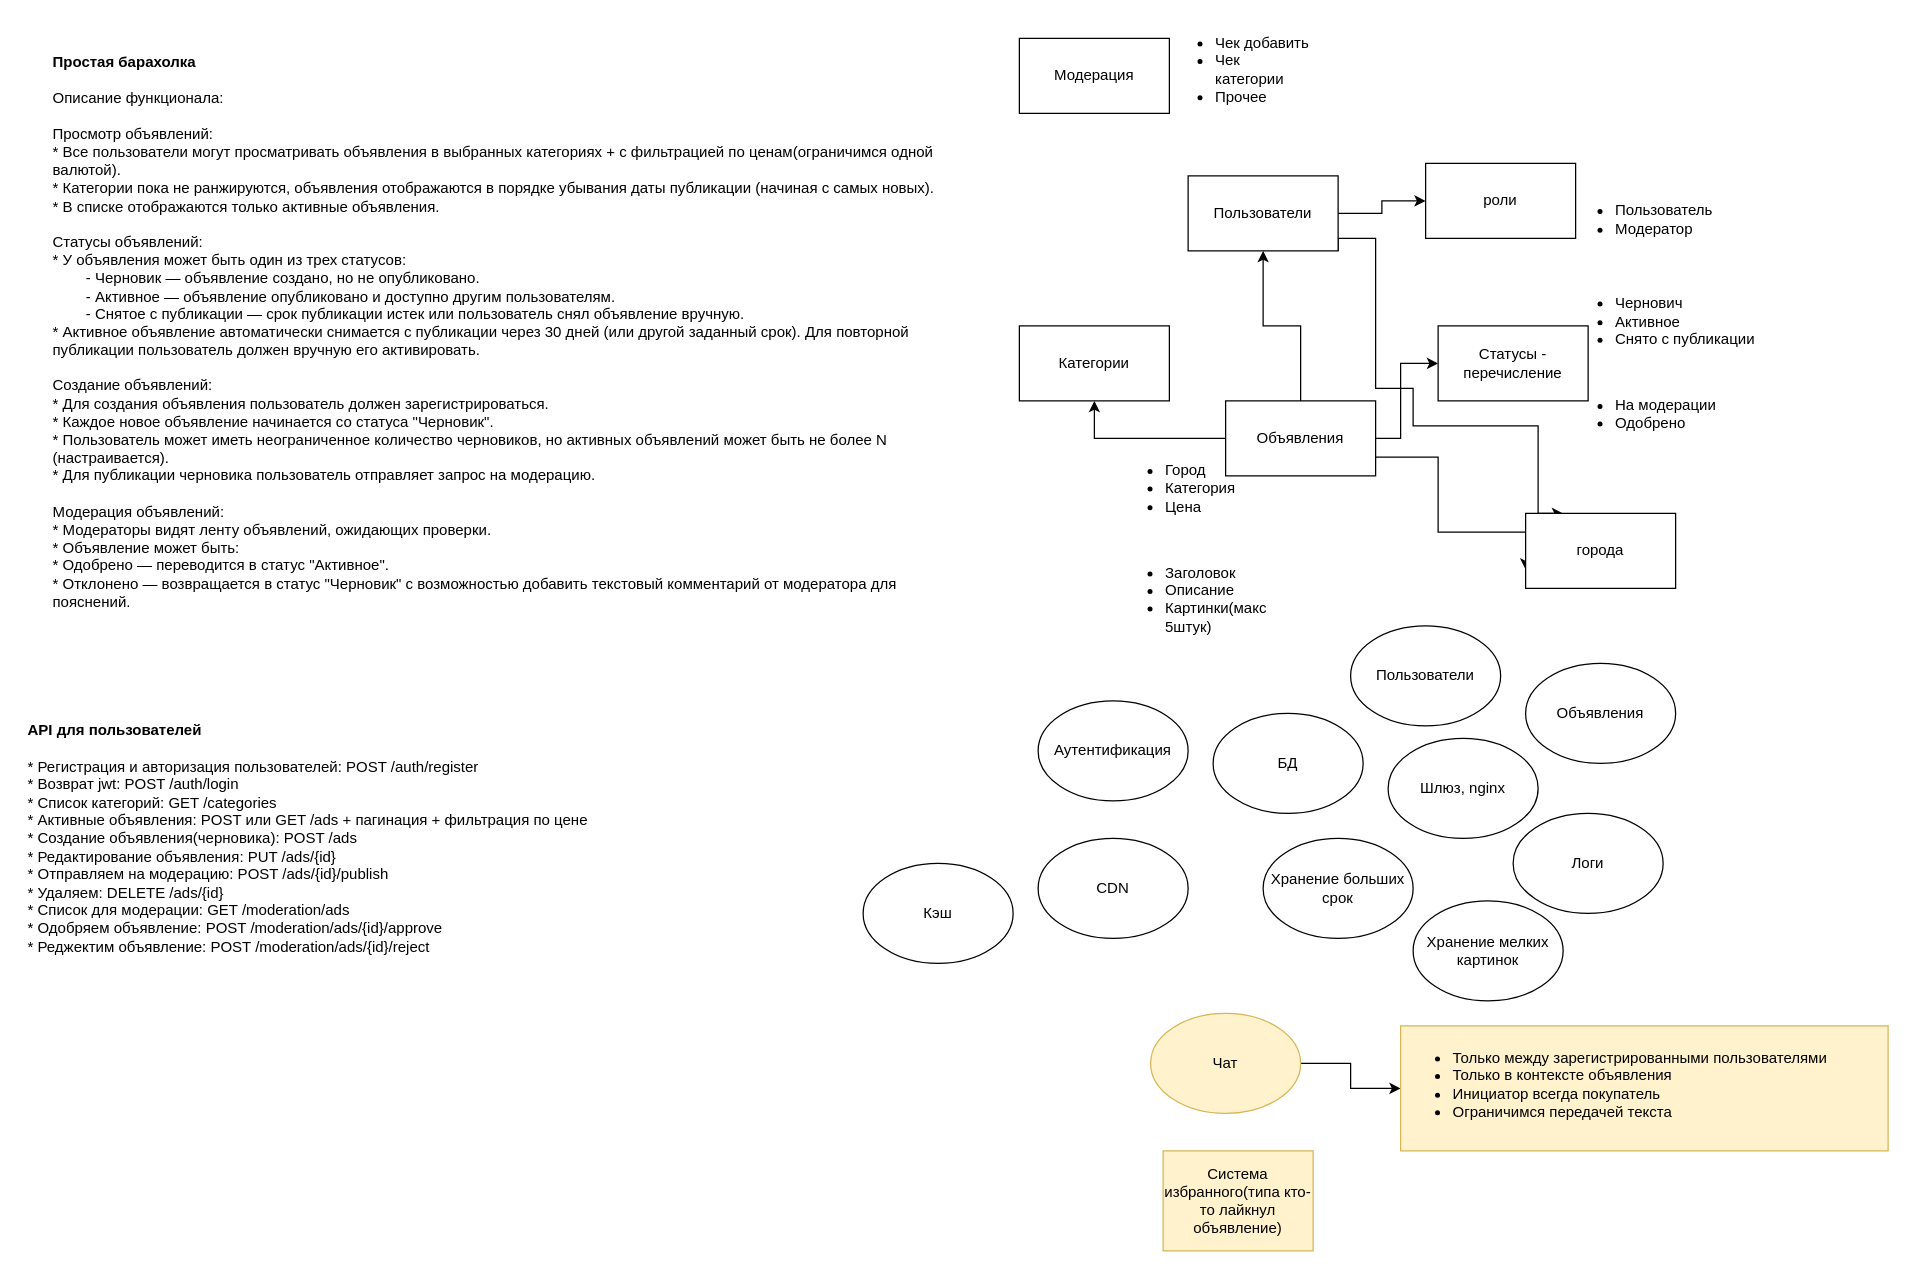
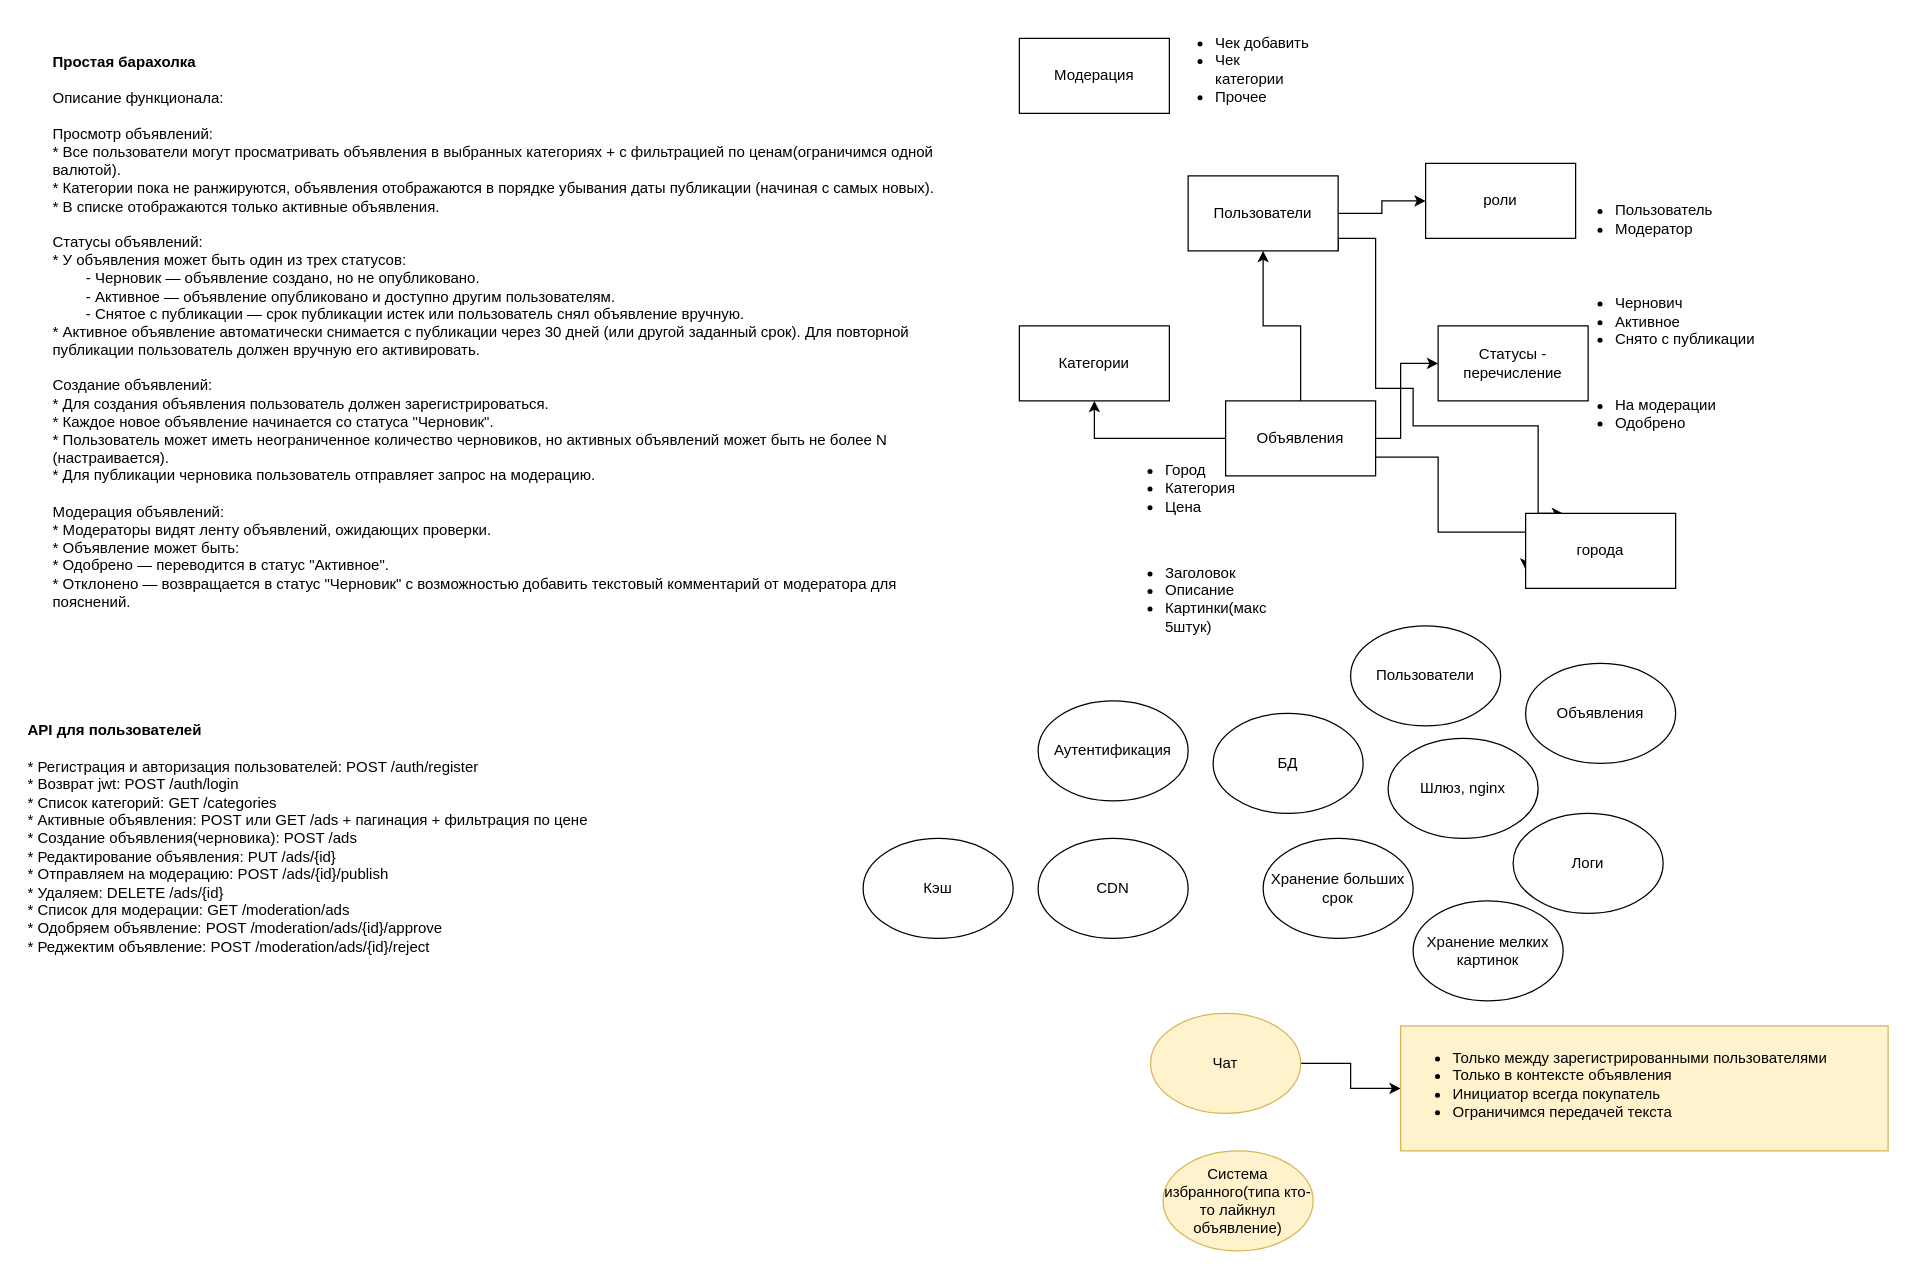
  <mxCell id="0" />
  <mxCell id="1" parent="0" />
  <mxCell id="2" value="&lt;div&gt;&lt;b&gt;Простая барахолка&lt;/b&gt;&lt;/div&gt;&lt;div&gt;&lt;br&gt;&lt;/div&gt;&lt;div&gt;Описание функционала:&lt;/div&gt;&lt;div&gt;&lt;br&gt;&lt;/div&gt;&lt;div&gt;Просмотр объявлений:&lt;/div&gt;&lt;div&gt;&lt;span style=&quot;background-color: initial;&quot;&gt;* Все пользователи могут просматривать объявления в выбранных категориях + с фильтрацией по ценам(ограничимся одной валютой).&lt;/span&gt;&lt;/div&gt;&lt;div&gt;* Категории пока не ранжируются, объявления отображаются в порядке убывания даты публикации (начиная с самых новых).&lt;/div&gt;&lt;div&gt;* В списке отображаются только активные объявления.&lt;/div&gt;&lt;div&gt;&lt;br&gt;&lt;/div&gt;&lt;div&gt;Статусы объявлений:&lt;/div&gt;&lt;div&gt;&lt;span style=&quot;background-color: initial;&quot;&gt;* У объявления может быть один из трех статусов:&lt;/span&gt;&lt;/div&gt;&lt;div&gt;&lt;span style=&quot;white-space: pre;&quot;&gt;&#09;&lt;/span&gt;- Черновик — объявление создано, но не опубликовано.&lt;/div&gt;&lt;div&gt;&lt;span style=&quot;white-space: pre;&quot;&gt;&#09;&lt;/span&gt;- Активное — объявление опубликовано и доступно другим пользователям.&lt;/div&gt;&lt;div&gt;&lt;span style=&quot;white-space: pre;&quot;&gt;&#09;&lt;/span&gt;- Снятое с публикации — срок публикации истек или пользователь снял объявление вручную.&lt;/div&gt;&lt;div&gt;* Активное объявление автоматически снимается с публикации через 30 дней (или другой заданный срок). Для повторной публикации пользователь должен вручную его активировать.&lt;/div&gt;&lt;div&gt;&lt;br&gt;&lt;/div&gt;&lt;div&gt;Создание объявлений:&lt;/div&gt;&lt;div&gt;&lt;span style=&quot;background-color: initial;&quot;&gt;* Для создания объявления пользователь должен зарегистрироваться.&lt;/span&gt;&lt;/div&gt;&lt;div&gt;* Каждое новое объявление начинается со статуса &quot;Черновик&quot;.&lt;/div&gt;&lt;div&gt;* Пользователь может иметь неограниченное количество черновиков, но активных объявлений может быть не более N (настраивается).&lt;/div&gt;&lt;div&gt;* Для публикации черновика пользователь отправляет запрос на модерацию.&lt;/div&gt;&lt;div&gt;&lt;br&gt;&lt;/div&gt;&lt;div&gt;Модерация объявлений:&lt;/div&gt;&lt;div&gt;&lt;span style=&quot;background-color: initial;&quot;&gt;* Модераторы видят ленту объявлений, ожидающих проверки.&lt;/span&gt;&lt;/div&gt;&lt;div&gt;* Объявление может быть:&lt;/div&gt;&lt;div&gt;* Одобрено — переводится в статус &quot;Активное&quot;.&lt;/div&gt;&lt;div&gt;* Отклонено — возвращается в статус &quot;Черновик&quot; с возможностью добавить текстовый комментарий от модератора для пояснений.&lt;/div&gt;" style="text;html=1;align=left;verticalAlign=middle;whiteSpace=wrap;rounded=0;" parent="1" vertex="1"><mxGeometry x="40" y="40" width="710" height="450" as="geometry" /></mxCell>
  <mxCell id="3" value="&lt;b&gt;API для пользователей&lt;/b&gt;&lt;div&gt;&lt;br&gt;&lt;/div&gt;&lt;div&gt;* Регистрация и авторизация пользователей:&amp;nbsp;POST /auth/register&lt;/div&gt;&lt;div&gt;* Возврат jwt: POST /auth/login&lt;/div&gt;&lt;div&gt;* Список категорий:&amp;nbsp;GET /categories&lt;/div&gt;&lt;div&gt;* Активные объявления: POST или GET /ads + пагинация + фильтрация по цене&lt;/div&gt;&lt;div&gt;* Создание объявления(черновика): POST /ads&lt;/div&gt;&lt;div&gt;* Редактирование объявления:&amp;nbsp;PUT /ads/{id}&lt;/div&gt;&lt;div&gt;* Отправляем на модерацию:&amp;nbsp;POST /ads/{id}/publish&lt;/div&gt;&lt;div&gt;* Удаляем:&amp;nbsp;DELETE /ads/{id}&lt;/div&gt;&lt;div&gt;* Список для модерации:&amp;nbsp;GET /moderation/ads&lt;/div&gt;&lt;div&gt;* Одобряем объявление:&amp;nbsp;POST /moderation/ads/{id}/approve&lt;/div&gt;&lt;div&gt;* Реджектим объявление:&amp;nbsp;POST /moderation/ads/{id}/reject&lt;/div&gt;" style="text;html=1;align=left;verticalAlign=top;whiteSpace=wrap;rounded=0;" parent="1" vertex="1"><mxGeometry y="570" width="530" height="210" as="geometry" x="20" /></mxCell>
  <mxCell id="4" style="edgeStyle=orthogonalEdgeStyle;rounded=0;orthogonalLoop=1;jettySize=auto;html=1;exitX=1;exitY=0.5;exitDx=0;exitDy=0;entryX=0;entryY=0.5;entryDx=0;entryDy=0;" parent="1" source="6" target="13" edge="1"><mxGeometry relative="1" as="geometry" /></mxCell>
  <mxCell id="5" style="edgeStyle=orthogonalEdgeStyle;rounded=0;orthogonalLoop=1;jettySize=auto;html=1;exitX=1;exitY=1;exitDx=0;exitDy=0;entryX=0.25;entryY=0;entryDx=0;entryDy=0;" parent="1" source="6" target="33" edge="1"><mxGeometry relative="1" as="geometry"><Array as="points"><mxPoint x="1070" y="190" /><mxPoint x="1100" y="190" /><mxPoint x="1100" y="310" /><mxPoint x="1130" y="310" /><mxPoint x="1130" y="340" /><mxPoint x="1230" y="340" /></Array></mxGeometry></mxCell>
  <mxCell id="6" value="Пользователи" style="rounded=0;whiteSpace=wrap;html=1;" parent="1" vertex="1"><mxGeometry x="950" y="140" width="120" height="60" as="geometry" /></mxCell>
  <mxCell id="7" value="Категории" style="rounded=0;whiteSpace=wrap;html=1;" parent="1" vertex="1"><mxGeometry x="815" y="260" width="120" height="60" as="geometry" /></mxCell>
  <mxCell id="8" style="edgeStyle=orthogonalEdgeStyle;rounded=0;orthogonalLoop=1;jettySize=auto;html=1;exitX=0.5;exitY=0;exitDx=0;exitDy=0;entryX=0.5;entryY=1;entryDx=0;entryDy=0;" parent="1" source="12" target="6" edge="1"><mxGeometry relative="1" as="geometry" /></mxCell>
  <mxCell id="9" style="edgeStyle=orthogonalEdgeStyle;rounded=0;orthogonalLoop=1;jettySize=auto;html=1;exitX=0;exitY=0.5;exitDx=0;exitDy=0;entryX=0.5;entryY=1;entryDx=0;entryDy=0;" parent="1" source="12" target="7" edge="1"><mxGeometry relative="1" as="geometry" /></mxCell>
  <mxCell id="10" style="edgeStyle=orthogonalEdgeStyle;rounded=0;orthogonalLoop=1;jettySize=auto;html=1;exitX=1;exitY=0.5;exitDx=0;exitDy=0;" parent="1" source="12" target="15" edge="1"><mxGeometry relative="1" as="geometry"><Array as="points"><mxPoint x="1120" y="350" /><mxPoint x="1120" y="290" /></Array></mxGeometry></mxCell>
  <mxCell id="11" style="edgeStyle=orthogonalEdgeStyle;rounded=0;orthogonalLoop=1;jettySize=auto;html=1;exitX=1;exitY=0.75;exitDx=0;exitDy=0;entryX=0;entryY=0.75;entryDx=0;entryDy=0;" parent="1" source="12" target="33" edge="1"><mxGeometry relative="1" as="geometry"><Array as="points"><mxPoint x="1150" y="365" /><mxPoint x="1150" y="425" /></Array></mxGeometry></mxCell>
  <mxCell id="12" value="Объявления" style="rounded=0;whiteSpace=wrap;html=1;" parent="1" vertex="1"><mxGeometry x="980" y="320" width="120" height="60" as="geometry" /></mxCell>
  <mxCell id="13" value="роли" style="rounded=0;whiteSpace=wrap;html=1;" parent="1" vertex="1"><mxGeometry x="1140" y="130" width="120" height="60" as="geometry" /></mxCell>
  <mxCell id="14" value="Модерация" style="rounded=0;whiteSpace=wrap;html=1;" parent="1" vertex="1"><mxGeometry x="815" y="30" width="120" height="60" as="geometry" /></mxCell>
  <mxCell id="15" value="Статусы - перечисление" style="rounded=0;whiteSpace=wrap;html=1;" parent="1" vertex="1"><mxGeometry x="1150" y="260" width="120" height="60" as="geometry" /></mxCell>
  <mxCell id="16" value="Аутентификация" style="ellipse;whiteSpace=wrap;html=1;" parent="1" vertex="1"><mxGeometry x="830" y="560" width="120" height="80" as="geometry" /></mxCell>
- <mxCell id="17" value="Кэш" style="ellipse;whiteSpace=wrap;html=1;" parent="1" vertex="1"><mxGeometry x="690" y="690" width="120" height="80" as="geometry" /></mxCell>
+ <mxCell id="17" value="Кэш" style="ellipse;whiteSpace=wrap;html=1;" parent="1" vertex="1"><mxGeometry x="690" y="670" width="120" height="80" as="geometry" /></mxCell>
  <mxCell id="18" value="CDN" style="ellipse;whiteSpace=wrap;html=1;" parent="1" vertex="1"><mxGeometry x="830" y="670" width="120" height="80" as="geometry" /></mxCell>
  <mxCell id="19" value="БД" style="ellipse;whiteSpace=wrap;html=1;" parent="1" vertex="1"><mxGeometry x="970" y="570" width="120" height="80" as="geometry" /></mxCell>
  <mxCell id="20" value="Хранение больших срок" style="ellipse;whiteSpace=wrap;html=1;" parent="1" vertex="1"><mxGeometry x="1010" y="670" width="120" height="80" as="geometry" /></mxCell>
  <mxCell id="21" value="Шлюз, nginx" style="ellipse;whiteSpace=wrap;html=1;" parent="1" vertex="1"><mxGeometry x="1110" y="590" width="120" height="80" as="geometry" /></mxCell>
  <mxCell id="22" value="Пользователи" style="ellipse;whiteSpace=wrap;html=1;" parent="1" vertex="1"><mxGeometry x="1080" y="500" width="120" height="80" as="geometry" /></mxCell>
  <mxCell id="23" value="Объявления" style="ellipse;whiteSpace=wrap;html=1;" parent="1" vertex="1"><mxGeometry x="1220" y="530" width="120" height="80" as="geometry" /></mxCell>
  <mxCell id="24" value="Логи" style="ellipse;whiteSpace=wrap;html=1;" parent="1" vertex="1"><mxGeometry x="1210" y="650" width="120" height="80" as="geometry" /></mxCell>
  <mxCell id="25" value="&lt;ul&gt;&lt;li&gt;&lt;span style=&quot;background-color: initial;&quot;&gt;Пользователь&lt;/span&gt;&lt;/li&gt;&lt;li&gt;&lt;span style=&quot;background-color: initial;&quot;&gt;Модератор&lt;/span&gt;&lt;/li&gt;&lt;/ul&gt;" style="text;html=1;align=left;verticalAlign=middle;whiteSpace=wrap;rounded=0;" parent="1" vertex="1"><mxGeometry x="1250" y="140" width="160" height="70" as="geometry" /></mxCell>
  <mxCell id="26" value="&lt;ul&gt;&lt;li&gt;&lt;span style=&quot;background-color: initial;&quot;&gt;Чернович&lt;/span&gt;&lt;/li&gt;&lt;li&gt;&lt;span style=&quot;background-color: initial;&quot;&gt;Активное&lt;/span&gt;&lt;/li&gt;&lt;li&gt;&lt;span style=&quot;background-color: initial;&quot;&gt;Снято с публикации&lt;/span&gt;&lt;/li&gt;&lt;/ul&gt;&lt;div&gt;&lt;br&gt;&lt;/div&gt;&lt;ul&gt;&lt;li&gt;На модерации&lt;/li&gt;&lt;li&gt;Одобрено&lt;/li&gt;&lt;/ul&gt;" style="text;html=1;align=left;verticalAlign=middle;whiteSpace=wrap;rounded=0;" parent="1" vertex="1"><mxGeometry x="1250" y="255" width="160" height="70" as="geometry" /></mxCell>
  <mxCell id="27" value="" style="edgeStyle=orthogonalEdgeStyle;rounded=0;orthogonalLoop=1;jettySize=auto;html=1;" parent="1" source="28" target="29" edge="1"><mxGeometry relative="1" as="geometry" /></mxCell>
  <mxCell id="28" value="Чат" style="ellipse;whiteSpace=wrap;html=1;fillColor=#fff2cc;strokeColor=#d6b656;" parent="1" vertex="1"><mxGeometry x="920" y="810" width="120" height="80" as="geometry" /></mxCell>
  <mxCell id="29" value="&lt;ul&gt;&lt;li&gt;Только между зарегистрированными пользователями&lt;/li&gt;&lt;li&gt;Только в контексте объявления&lt;/li&gt;&lt;li&gt;Инициатор всегда покупатель&lt;/li&gt;&lt;li&gt;Ограничимся передачей текста&lt;/li&gt;&lt;/ul&gt;" style="whiteSpace=wrap;html=1;fillColor=#fff2cc;strokeColor=#d6b656;verticalAlign=top;align=left;" parent="1" vertex="1"><mxGeometry x="1120" y="820" width="390" height="100" as="geometry" /></mxCell>
  <mxCell id="30" value="Хранение мелких картинок" style="ellipse;whiteSpace=wrap;html=1;" parent="1" vertex="1"><mxGeometry x="1130" y="720" width="120" height="80" as="geometry" /></mxCell>
  <mxCell id="31" value="&lt;ul&gt;&lt;li&gt;Город&lt;/li&gt;&lt;li&gt;&lt;span style=&quot;background-color: initial;&quot;&gt;Категория&lt;/span&gt;&lt;/li&gt;&lt;li&gt;&lt;span style=&quot;background-color: initial;&quot;&gt;Цена&lt;/span&gt;&lt;/li&gt;&lt;/ul&gt;&lt;div&gt;&lt;br&gt;&lt;/div&gt;&lt;div&gt;&lt;ul&gt;&lt;li&gt;Заголовок&lt;/li&gt;&lt;li&gt;Описание&lt;/li&gt;&lt;li&gt;Картинки(макс 5штук)&lt;/li&gt;&lt;/ul&gt;&lt;/div&gt;&lt;div&gt;&lt;br&gt;&lt;/div&gt;&lt;div&gt;&lt;br&gt;&lt;/div&gt;" style="text;html=1;align=left;verticalAlign=top;whiteSpace=wrap;rounded=0;" parent="1" vertex="1"><mxGeometry x="890" y="350" width="150" height="170" as="geometry" /></mxCell>
  <mxCell id="32" value="&lt;ul&gt;&lt;li&gt;Чек добавить&lt;/li&gt;&lt;li&gt;&lt;span style=&quot;background-color: initial;&quot;&gt;Чек категории&lt;/span&gt;&lt;/li&gt;&lt;li&gt;Прочее&lt;/li&gt;&lt;/ul&gt;" style="text;html=1;align=left;verticalAlign=middle;whiteSpace=wrap;rounded=0;" parent="1" vertex="1"><mxGeometry x="930" y="20" width="120" height="70" as="geometry" /></mxCell>
  <mxCell id="33" value="города" style="rounded=0;whiteSpace=wrap;html=1;" parent="1" vertex="1"><mxGeometry x="1220" y="410" width="120" height="60" as="geometry" /></mxCell>
- <mxCell id="34" value="Система избранного(типа кто-то лайкнул объявление)" style="whiteSpace=wrap;html=1;fillColor=#fff2cc;strokeColor=#d6b656;rounded=0;" parent="1" vertex="1"><mxGeometry x="930" y="920" width="120" height="80" as="geometry" /></mxCell>
+ <mxCell id="34" value="Система избранного(типа кто-то лайкнул объявление)" style="ellipse;whiteSpace=wrap;html=1;fillColor=#fff2cc;strokeColor=#d6b656;" parent="1" vertex="1"><mxGeometry x="930" y="920" width="120" height="80" as="geometry" /></mxCell>
